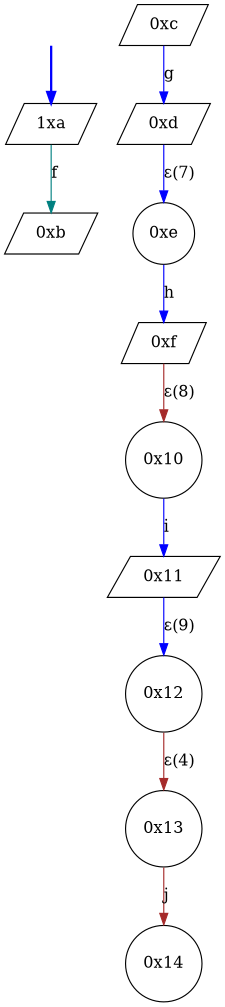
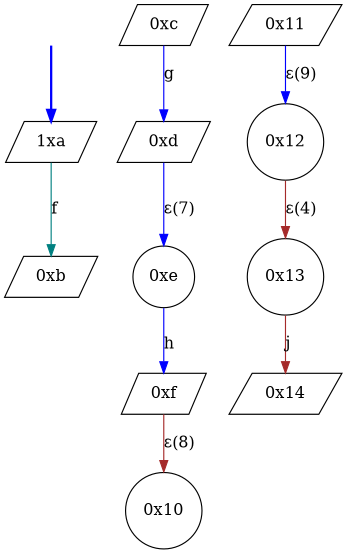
  digraph {
    node [shape=parallelogram]
    edge [color=blue]
    fake [style=invisible shape=""]
    n2 [label="1xa" root=true]
    "0xb"
    "0xc"
    "0xd"
    "0xe" [shape=circle]
    "0xf"
    "0x10" [shape=circle]
    "0x11"
    "0x12" [shape=circle]
    "0x13" [shape=circle]
-   "0x14" [shape=circle]
+   "0x14"
    fake -> n2 [style=bold]
    n2 -> "0xb" [color=teal label=f]
    "0xc" -> "0xd" [label=g]
    "0xd" -> "0xe" [label="ε(7)"]
    "0xe" -> "0xf" [label=h]
    "0xf" -> "0x10" [color=brown label="ε(8)"]
-   "0x10" -> "0x11" [label=i]
    "0x11" -> "0x12" [label="ε(9)"]
    "0x12" -> "0x13" [color=brown label="ε(4)"]
    "0x13" -> "0x14" [color=brown label=j]
  }
